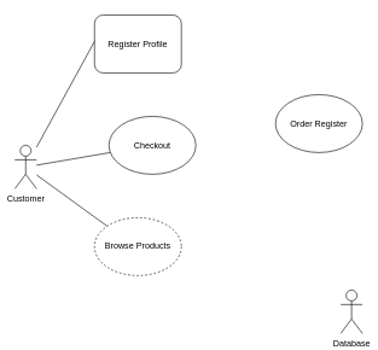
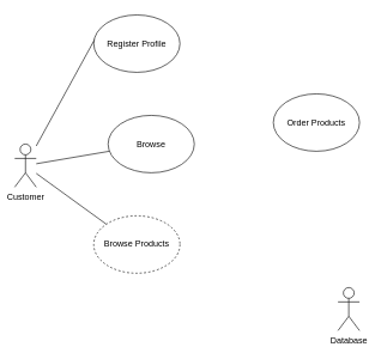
  <mxCell id="0" />
  <mxCell id="1" parent="0" />
  <mxCell id="2" style="rounded=0;orthogonalLoop=1;jettySize=auto;html=1;entryX=0.025;entryY=0.388;entryDx=0;entryDy=0;entryPerimeter=0;endArrow=none;endFill=0;" parent="1" source="5" target="6" edge="1"><mxGeometry relative="1" as="geometry" /></mxCell>
  <mxCell id="3" style="edgeStyle=none;rounded=0;orthogonalLoop=1;jettySize=auto;html=1;entryX=0;entryY=0;entryDx=0;entryDy=0;endArrow=none;endFill=0;" parent="1" source="5" target="8" edge="1"><mxGeometry relative="1" as="geometry" /></mxCell>
  <mxCell id="4" style="edgeStyle=none;rounded=0;orthogonalLoop=1;jettySize=auto;html=1;endArrow=none;endFill=0;" parent="1" source="5" target="9" edge="1"><mxGeometry relative="1" as="geometry" /></mxCell>
  <mxCell id="5" value="Customer" style="shape=umlActor;verticalLabelPosition=bottom;verticalAlign=top;html=1;outlineConnect=0;" parent="1" vertex="1"><mxGeometry x="20" y="200" width="30" height="60" as="geometry" /></mxCell>
- <mxCell id="6" value="Register Profile" style="whiteSpace=wrap;html=1;rounded=1;" parent="1" vertex="1"><mxGeometry x="130" y="20" width="120" height="80" as="geometry" /></mxCell>
- <mxCell id="7" value="Order Register" style="ellipse;whiteSpace=wrap;html=1;" parent="1" vertex="1"><mxGeometry x="380" y="130" width="120" height="80" as="geometry" /></mxCell>
+ <mxCell id="6" value="Register Profile" style="ellipse;whiteSpace=wrap;html=1;" parent="1" vertex="1"><mxGeometry x="130" y="20" width="120" height="80" as="geometry" /></mxCell>
+ <mxCell id="7" value="Order Products" style="ellipse;whiteSpace=wrap;html=1;" parent="1" vertex="1"><mxGeometry x="380" y="130" width="120" height="80" as="geometry" /></mxCell>
  <mxCell id="8" value="Browse Products" style="ellipse;whiteSpace=wrap;html=1;dashed=1;" parent="1" vertex="1"><mxGeometry x="130" y="300" width="120" height="80" as="geometry" /></mxCell>
- <mxCell id="9" value="Checkout" style="ellipse;whiteSpace=wrap;html=1;" parent="1" vertex="1"><mxGeometry x="150" y="160" width="120" height="80" as="geometry" /></mxCell>
+ <mxCell id="9" value="Browse" style="ellipse;whiteSpace=wrap;html=1;" parent="1" vertex="1"><mxGeometry x="150" y="160" width="120" height="80" as="geometry" /></mxCell>
  <mxCell id="10" value="Database" style="shape=umlActor;verticalLabelPosition=bottom;verticalAlign=top;html=1;outlineConnect=0;" vertex="1" parent="1"><mxGeometry x="470" y="400" width="30" height="60" as="geometry" /></mxCell>
